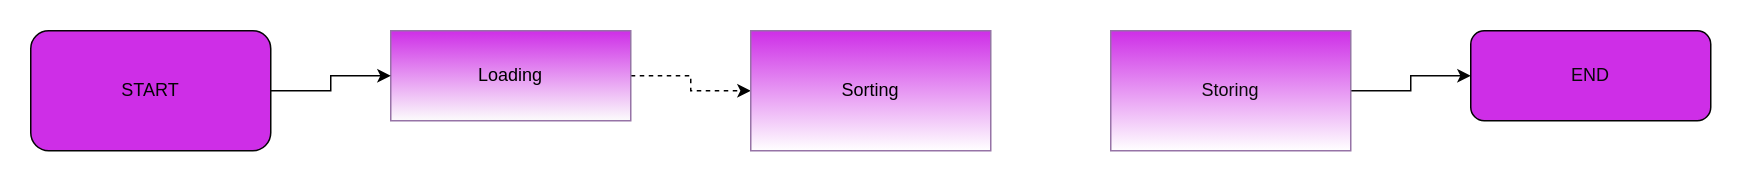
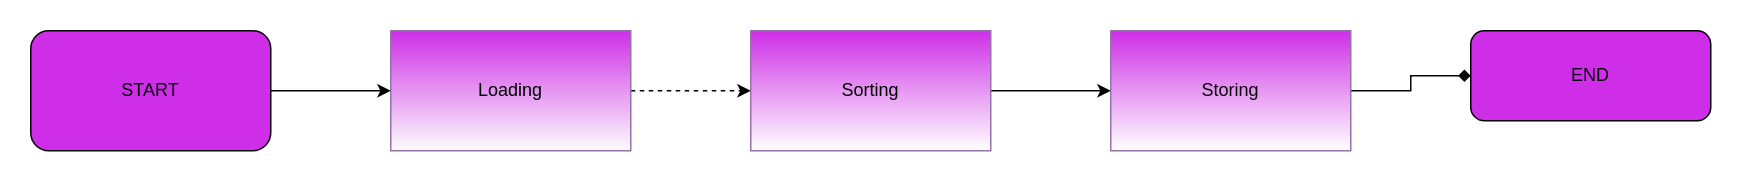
  <mxCell id="0" />
  <mxCell id="1" parent="0" />
  <mxCell id="2" style="edgeStyle=orthogonalEdgeStyle;rounded=0;orthogonalLoop=1;jettySize=auto;html=1;strokeColor=#000000;dashed=1;" edge="1" parent="1" source="3" target="5"><mxGeometry relative="1" as="geometry" /></mxCell>
- <mxCell id="3" value="Loading" style="rounded=0;whiteSpace=wrap;html=1;fillColor=#CE2EE7;strokeColor=#9673a6;gradientColor=#FCFCFC;" vertex="1" parent="1"><mxGeometry x="260" y="20" width="160" height="60" as="geometry" /></mxCell>
+ <mxCell id="3" value="Loading" style="rounded=0;whiteSpace=wrap;html=1;fillColor=#CE2EE7;strokeColor=#9673a6;gradientColor=#FCFCFC;" vertex="1" parent="1"><mxGeometry x="260" y="20" width="160" height="80" as="geometry" /></mxCell>
+ <mxCell id="4" style="edgeStyle=orthogonalEdgeStyle;rounded=0;orthogonalLoop=1;jettySize=auto;html=1;strokeColor=#030303;" edge="1" parent="1" source="5" target="7"><mxGeometry relative="1" as="geometry" /></mxCell>
  <mxCell id="5" value="Sorting" style="rounded=0;whiteSpace=wrap;html=1;fillColor=#CE2EE7;strokeColor=#9673a6;gradientColor=#FFFFFF;" vertex="1" parent="1"><mxGeometry x="500" y="20" width="160" height="80" as="geometry" /></mxCell>
- <mxCell id="6" style="edgeStyle=orthogonalEdgeStyle;rounded=0;orthogonalLoop=1;jettySize=auto;html=1;strokeColor=#050505;" edge="1" parent="1" source="7" target="10"><mxGeometry relative="1" as="geometry" /></mxCell>
+ <mxCell id="6" style="edgeStyle=orthogonalEdgeStyle;rounded=0;orthogonalLoop=1;jettySize=auto;html=1;strokeColor=#050505;endArrow=diamond;" edge="1" parent="1" source="7" target="10"><mxGeometry relative="1" as="geometry" /></mxCell>
  <mxCell id="7" value="&lt;font color=&quot;#0a0a0a&quot;&gt;Storing&lt;/font&gt;" style="rounded=0;whiteSpace=wrap;html=1;fillColor=#CE2EE7;strokeColor=#9673a6;gradientColor=#FFFFFF;" vertex="1" parent="1"><mxGeometry x="740" y="20" width="160" height="80" as="geometry" /></mxCell>
  <mxCell id="8" style="edgeStyle=orthogonalEdgeStyle;rounded=0;orthogonalLoop=1;jettySize=auto;html=1;strokeColor=#000000;" edge="1" parent="1" source="9" target="3"><mxGeometry relative="1" as="geometry" /></mxCell>
  <mxCell id="9" value="&lt;font color=&quot;#030303&quot;&gt;START&lt;/font&gt;" style="rounded=1;whiteSpace=wrap;html=1;fillColor=#CE2EE7;strokeColor=#050505;gradientDirection=south;fontColor=#ffffff;" vertex="1" parent="1"><mxGeometry x="20" y="20" width="160" height="80" as="geometry" /></mxCell>
  <mxCell id="10" value="&lt;font color=&quot;#080808&quot;&gt;END&lt;/font&gt;" style="rounded=1;whiteSpace=wrap;html=1;fillColor=#CE2EE7;strokeColor=#030303;align=center;verticalAlign=middle;fontFamily=Helvetica;fontSize=12;fontColor=#ffffff;gradientDirection=south;" vertex="1" parent="1"><mxGeometry x="980" y="20" width="160" height="60" as="geometry" /></mxCell>
